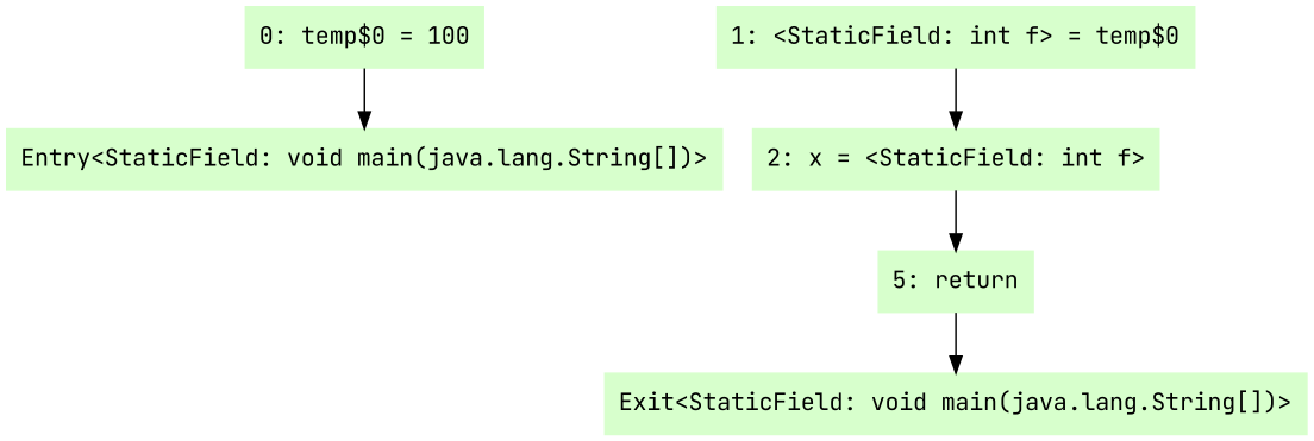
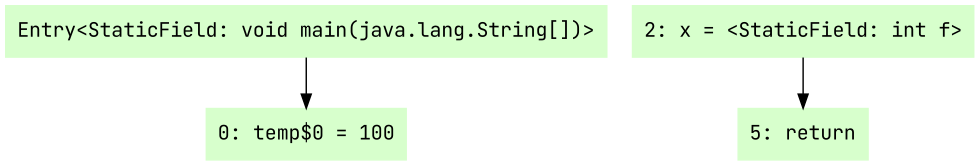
  digraph {
    fontname="JetBrains Mono"
    node [color=".3 .2 1.0" fontname="JetBrains Mono" shape=box style=filled]
    edge [fontname="JetBrains Mono"]
    "Entry<StaticField: void main(java.lang.String[])>"
    "0: temp$0 = 100"
-   "1: <StaticField: int f> = temp$0"
    "2: x = <StaticField: int f>"
    n5 [label="5: return"]
-   "Exit<StaticField: void main(java.lang.String[])>"
-   "0: temp$0 = 100" -> "Entry<StaticField: void main(java.lang.String[])>"
-   "1: <StaticField: int f> = temp$0" -> "2: x = <StaticField: int f>"
+   "Entry<StaticField: void main(java.lang.String[])>" -> "0: temp$0 = 100"
    "2: x = <StaticField: int f>" -> n5
-   n5 -> "Exit<StaticField: void main(java.lang.String[])>"
  }
